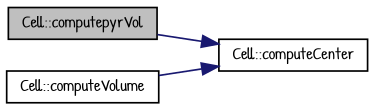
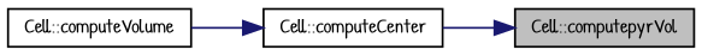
  digraph {
    fontname="Patrick Hand"
    rankdir=RL
    node [color=black fontname="Patrick Hand" fontsize=10 shape=record]
    edge [color=midnightblue dir=back fontname="Patrick Hand" fontsize=10 labelfontname=Helvetica labelfontsize=10 style=solid]
    n1 [fillcolor=grey75 fontcolor=black height=0.2 label="Cell::computepyrVol" style=filled width=0.4]
    n2 [height=0.2 label="Cell::computeCenter" width=0.4]
    n3 [height=0.2 label="Cell::computeVolume" width=0.4]
-   n2 -> n1
+   n1 -> n2
    n2 -> n3
  }
